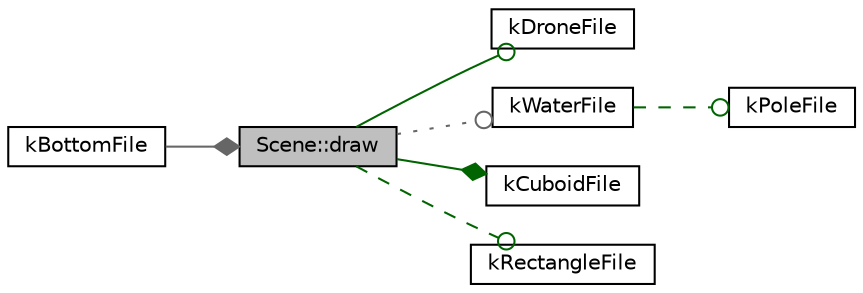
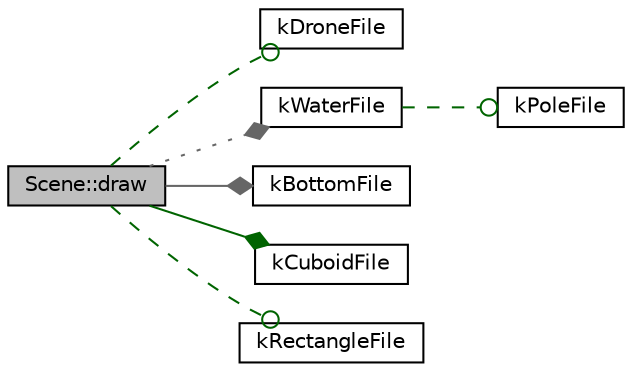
  digraph {
    rankdir=LR
    node [color=black fillcolor=white fontname=Helvetica fontsize=10 shape=record style=filled]
    edge [arrowhead=odot color=darkgreen fontname=Helvetica fontsize=10 labelfontname=Helvetica labelfontsize=10 style=dashed]
    n1 [fillcolor=grey75 fontcolor=black height=0.2 label="Scene::draw" width=0.4]
    n2 [height=0.2 label=kDroneFile width=0.4]
    n3 [height=0.2 label=kWaterFile width=0.4]
    n4 [height=0.2 label=kBottomFile width=0.4]
    n5 [height=0.2 label=kCuboidFile width=0.4]
    n6 [height=0.2 label=kRectangleFile width=0.4]
    n7 [height=0.2 label=kPoleFile width=0.4]
-   n1 -> n2 [style=solid]
-   n1 -> n3 [color=gray40 style=dotted]
-   n4 -> n1 [arrowhead=diamond color=gray40 style=solid]
+   n1 -> n2
+   n1 -> n3 [arrowhead=diamond color=gray40 style=dotted]
+   n1 -> n4 [arrowhead=diamond color=gray40 style=solid]
    n1 -> n5 [arrowhead=diamond style=solid]
    n1 -> n6
    n3 -> n7
  }
